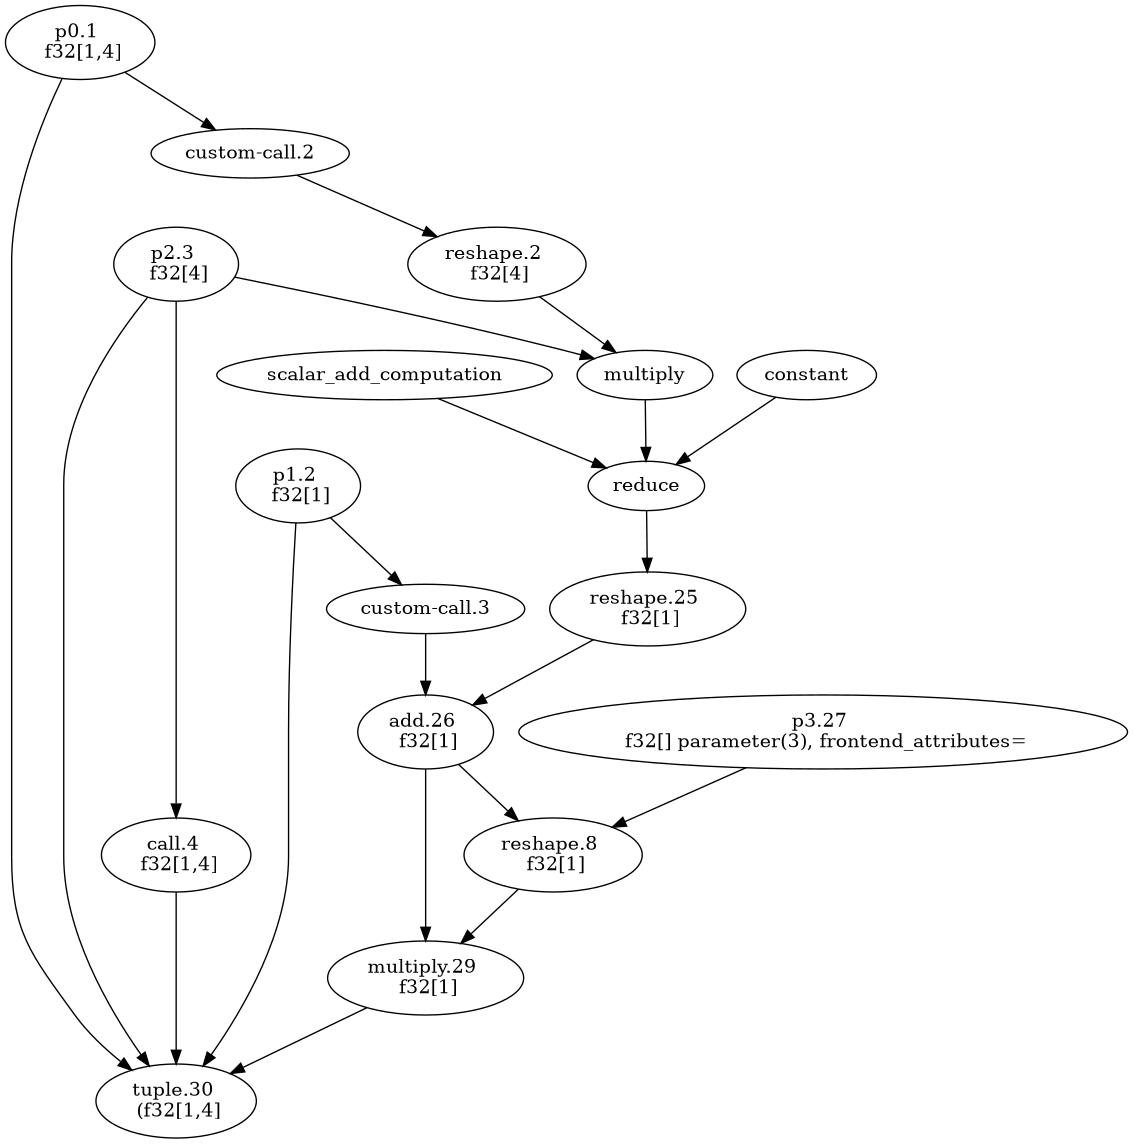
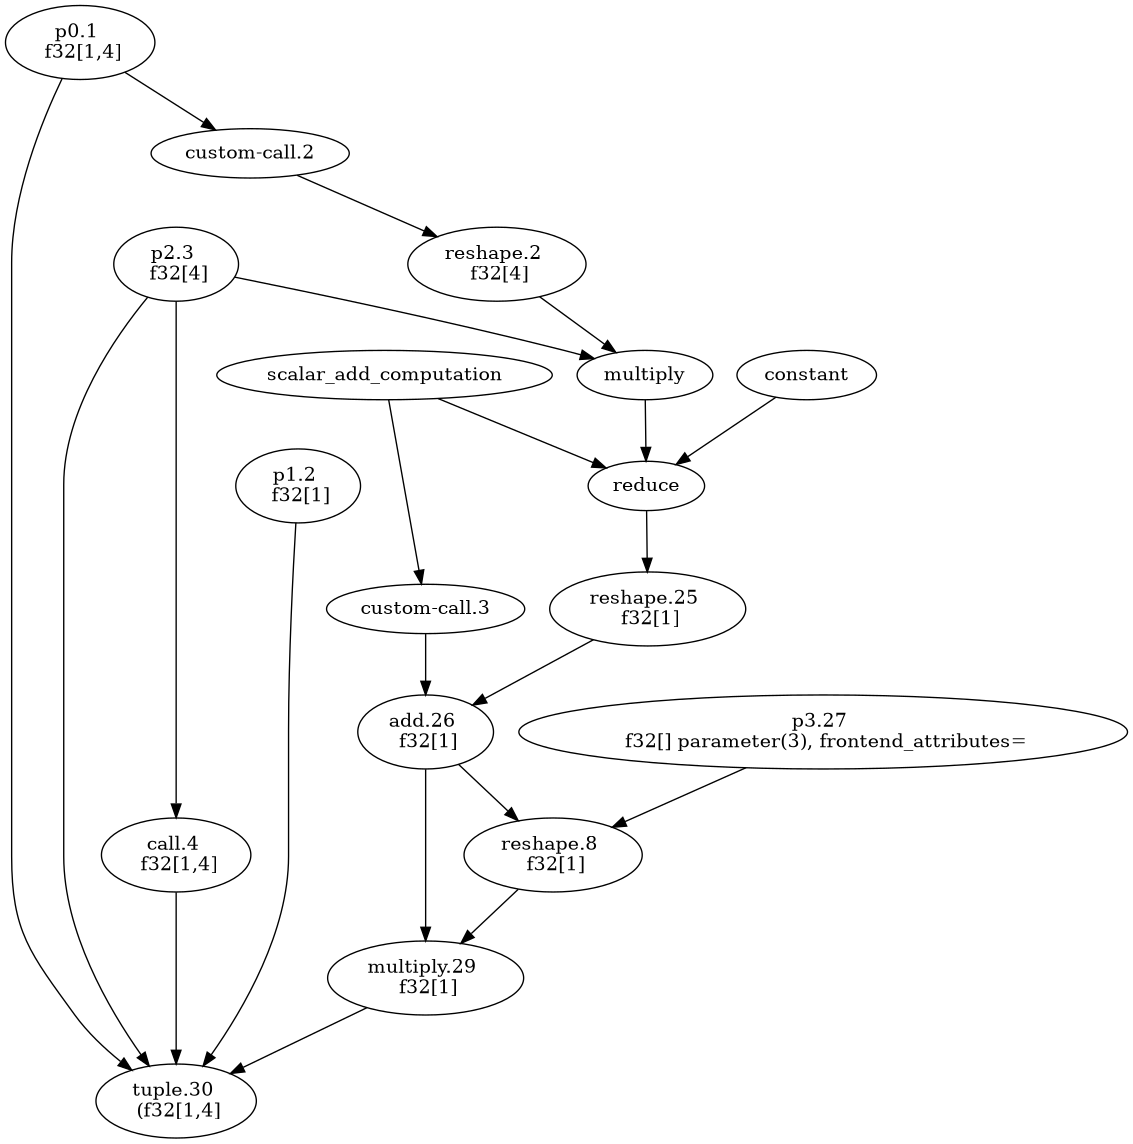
  digraph {
    n1 [label="p0.1 \n f32[1,4]"]
    n2 [label="tuple.30 \n (f32[1,4]"]
    "custom-call.2"
    n4 [label="reshape.2 \n f32[4]"]
    n5 [label="p1.2 \n f32[1]"]
    "custom-call.3"
    n7 [label="add.26 \n f32[1]"]
    n8 [label="p2.3 \n f32[4]"]
    n9 [label="call.4 \n f32[1,4]"]
    multiply
    reduce
    n12 [label="reshape.25 \n f32[1]"]
    n13 [label="multiply.29 \n f32[1]"]
    n14 [label="reshape.8 \n f32[1]"]
    n15 [label="p3.27 \n f32[] parameter(3), frontend_attributes="]
    constant
    scalar_add_computation
    n1 -> n2
    n1 -> "custom-call.2"
    "custom-call.2" -> n4
    n4 -> multiply
    n5 -> n2
-   n5 -> "custom-call.3"
+   scalar_add_computation -> "custom-call.3"
    "custom-call.3" -> n7
    n7 -> n13
    n7 -> n14
    n8 -> n2
    n8 -> n9
    n8 -> multiply
    n9 -> n2
    multiply -> reduce
    reduce -> n12
    n12 -> n7
    n13 -> n2
    n14 -> n13
    n15 -> n14
    constant -> reduce
    scalar_add_computation -> reduce
  }
